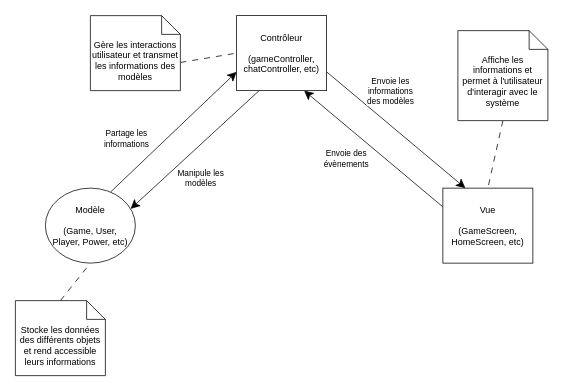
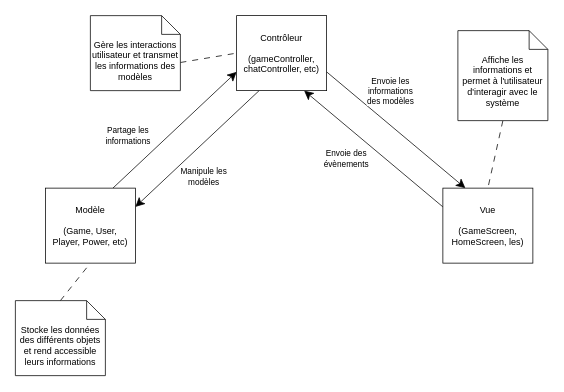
  <mxCell id="0" />
  <mxCell id="1" parent="0" />
  <mxCell id="2" style="edgeStyle=none;html=1;exitX=0.75;exitY=0;exitDx=0;exitDy=0;entryX=0;entryY=0.75;entryDx=0;entryDy=0;endArrow=classic;endFill=1;endSize=10;" edge="1" parent="1" source="4" target="12"><mxGeometry relative="1" as="geometry" /></mxCell>
  <mxCell id="3" value="Partage les &lt;br&gt;informations" style="edgeLabel;html=1;align=center;verticalAlign=middle;resizable=0;points=[];" vertex="1" connectable="0" parent="2"><mxGeometry x="-0.265" y="-1" relative="1" as="geometry"><mxPoint x="-42" y="-14" as="offset" /></mxGeometry></mxCell>
- <mxCell id="4" value="Modèle&#10;&#10;(Game, User, &#10;Player, Power, etc)" style="ellipse;fontStyle=0;" vertex="1" parent="1"><mxGeometry x="60" y="250" width="120" height="100" as="geometry" /></mxCell>
+ <mxCell id="4" value="Modèle&#10;&#10;(Game, User, &#10;Player, Power, etc)" style="fontStyle=0;" vertex="1" parent="1"><mxGeometry x="60" y="250" width="120" height="100" as="geometry" /></mxCell>
  <mxCell id="5" style="edgeStyle=none;html=1;exitX=0;exitY=0.25;exitDx=0;exitDy=0;entryX=0.75;entryY=1;entryDx=0;entryDy=0;endArrow=classic;endFill=1;endSize=10;" edge="1" parent="1" source="7" target="12"><mxGeometry relative="1" as="geometry" /></mxCell>
  <mxCell id="6" value="Envoie des &lt;br&gt;évènements" style="edgeLabel;html=1;align=center;verticalAlign=middle;resizable=0;points=[];" vertex="1" connectable="0" parent="5"><mxGeometry x="0.308" y="1" relative="1" as="geometry"><mxPoint x="-8" y="36" as="offset" /></mxGeometry></mxCell>
- <mxCell id="7" value="Vue&#10;&#10;(GameScreen, &#10;HomeScreen, etc)" style="fontStyle=0;" vertex="1" parent="1"><mxGeometry x="590" y="250" width="120" height="100" as="geometry" /></mxCell>
+ <mxCell id="7" value="Vue&#10;&#10;(GameScreen, &#10;HomeScreen, les)" style="fontStyle=0;" vertex="1" parent="1"><mxGeometry x="590" y="250" width="120" height="100" as="geometry" /></mxCell>
  <mxCell id="8" style="edgeStyle=none;html=1;exitX=0.25;exitY=1;exitDx=0;exitDy=0;entryX=1;entryY=0.25;entryDx=0;entryDy=0;endArrow=classic;endFill=1;endSize=10;" edge="1" parent="1" source="12" target="4"><mxGeometry relative="1" as="geometry" /></mxCell>
  <mxCell id="9" value="Manipule les &lt;br&gt;modèles" style="edgeLabel;html=1;align=center;verticalAlign=middle;resizable=0;points=[];" vertex="1" connectable="0" parent="8"><mxGeometry x="0.164" y="2" relative="1" as="geometry"><mxPoint x="20" y="23" as="offset" /></mxGeometry></mxCell>
  <mxCell id="10" style="edgeStyle=none;html=1;exitX=1;exitY=0.75;exitDx=0;exitDy=0;entryX=0.25;entryY=0;entryDx=0;entryDy=0;endArrow=classic;endFill=1;endSize=10;" edge="1" parent="1" source="12" target="7"><mxGeometry relative="1" as="geometry" /></mxCell>
  <mxCell id="11" value="Envoie les &lt;br&gt;informations &lt;br&gt;des modèles" style="edgeLabel;html=1;align=center;verticalAlign=middle;resizable=0;points=[];" vertex="1" connectable="0" parent="10"><mxGeometry x="-0.373" y="1" relative="1" as="geometry"><mxPoint x="26" y="-23" as="offset" /></mxGeometry></mxCell>
  <mxCell id="12" value="Contrôleur&#10;&#10;(gameController, &#10;chatController, etc)" style="fontStyle=0;" vertex="1" parent="1"><mxGeometry x="315" y="20" width="120" height="100" as="geometry" /></mxCell>
  <mxCell id="13" style="edgeStyle=none;html=1;exitX=0.5;exitY=0;exitDx=0;exitDy=0;exitPerimeter=0;entryX=0.5;entryY=1;entryDx=0;entryDy=0;endArrow=none;endFill=0;dashed=1;dashPattern=8 8;" edge="1" parent="1" source="14" target="4"><mxGeometry relative="1" as="geometry" /></mxCell>
  <mxCell id="14" value="Stocke les données des différents objets et rend accessible leurs informations" style="shape=note2;boundedLbl=1;whiteSpace=wrap;html=1;size=25;verticalAlign=top;align=center;" vertex="1" parent="1"><mxGeometry x="20" y="400" width="120" height="100" as="geometry" /></mxCell>
  <mxCell id="15" style="edgeStyle=none;html=1;exitX=0;exitY=0;exitDx=120.0;exitDy=62.5;exitPerimeter=0;entryX=0;entryY=0.5;entryDx=0;entryDy=0;dashed=1;dashPattern=8 8;endArrow=none;endFill=0;" edge="1" parent="1" source="16" target="12"><mxGeometry relative="1" as="geometry" /></mxCell>
  <mxCell id="16" value="Gère les interactions utilisateur et transmet les informations des modèles" style="shape=note2;boundedLbl=1;whiteSpace=wrap;html=1;size=25;verticalAlign=top;align=center;" vertex="1" parent="1"><mxGeometry x="120" y="20" width="120" height="100" as="geometry" /></mxCell>
  <mxCell id="17" style="edgeStyle=none;html=1;exitX=0.5;exitY=1;exitDx=0;exitDy=0;exitPerimeter=0;entryX=0.5;entryY=0;entryDx=0;entryDy=0;dashed=1;dashPattern=8 8;endArrow=none;endFill=0;" edge="1" parent="1" source="18" target="7"><mxGeometry relative="1" as="geometry" /></mxCell>
  <mxCell id="18" value="Affiche les informations et permet à l'utilisateur d'interagir avec le système" style="shape=note2;boundedLbl=1;whiteSpace=wrap;html=1;size=25;verticalAlign=top;align=center;" vertex="1" parent="1"><mxGeometry x="610" y="40" width="120" height="120" as="geometry" /></mxCell>
